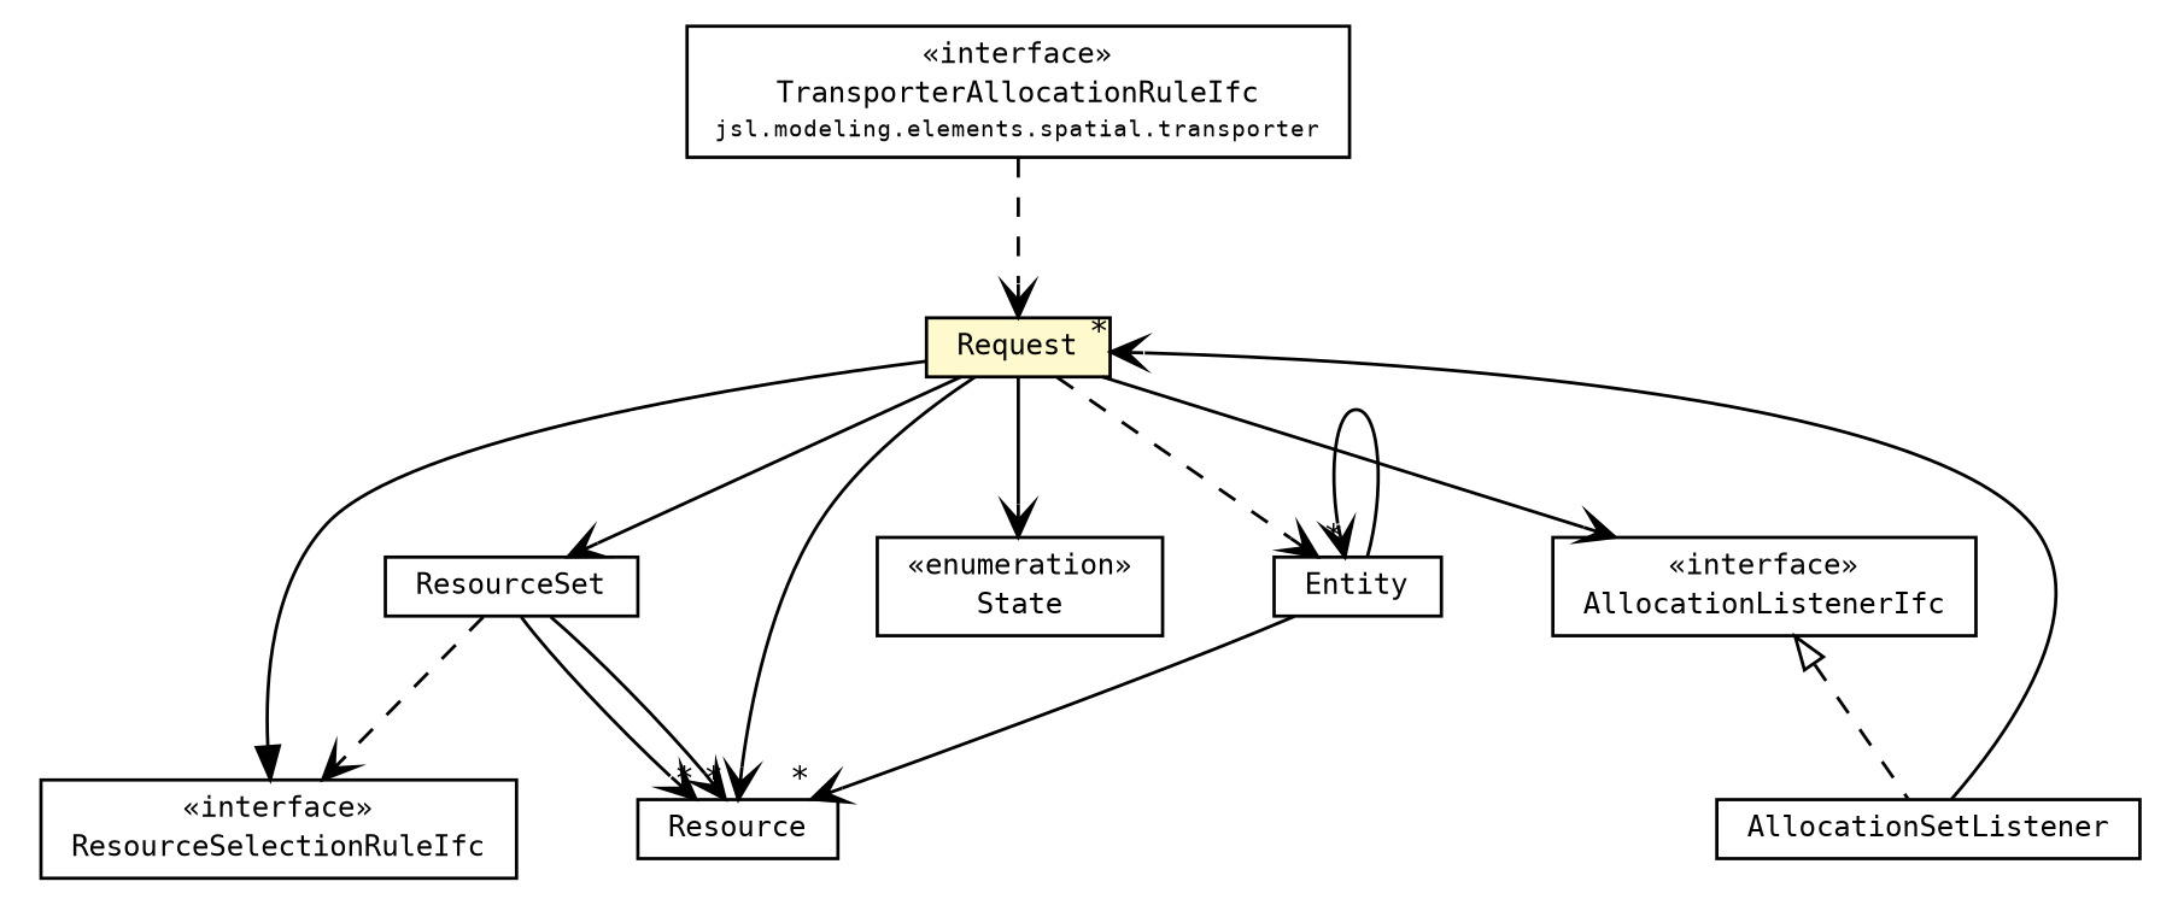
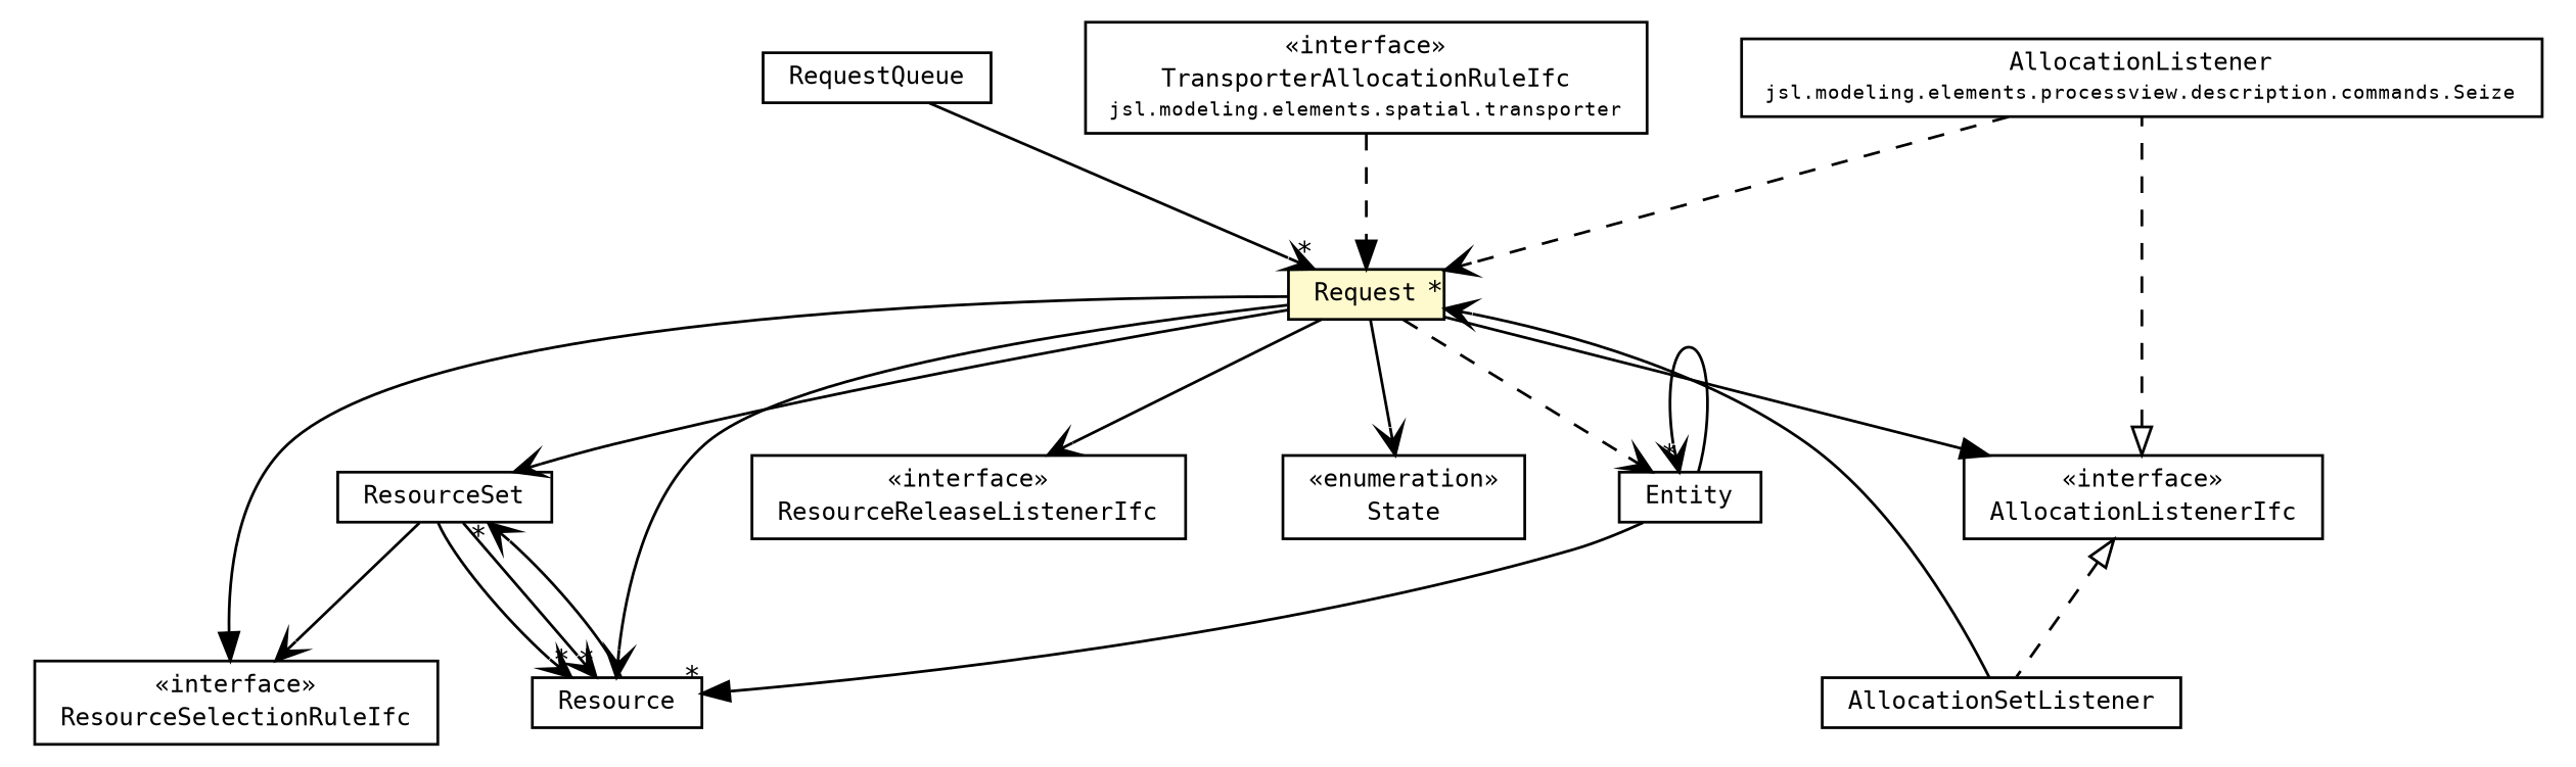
  digraph {
    fontname="DejaVu Sans Mono"
    nodesep=0.25
    ranksep=0.5
    node [fontcolor=black fontname="DejaVu Sans Mono" fontsize=9.0 shape=plaintext]
    edge [arrowhead=open color=black fontcolor=black fontname="DejaVu Sans Mono" fontsize=10.0 headport=p labelfontname=Helvetica labelfontsize=10 tailport=p]
+   n1 [label=<<table title="jsl.modeling.elements.processview.description.commands.Seize.AllocationListener" border="0" cellborder="1" cellspacing="0" cellpadding="2" port="p" href="../processview/description/commands/Seize.AllocationListener.html"> 		<tr><td><table border="0" cellspacing="0" cellpadding="1"> <tr><td align="center" balign="center"> AllocationListener </td></tr> <tr><td align="center" balign="center"><font point-size="7.0"> jsl.modeling.elements.processview.description.commands.Seize </font></td></tr> 		</table></td></tr> 		</table>>]
    n2 [label=<<table title="jsl.modeling.elements.resource.Request" border="0" cellborder="1" cellspacing="0" cellpadding="2" port="p" bgcolor="lemonChiffon" href="./Request.html"> 		<tr><td><table border="0" cellspacing="0" cellpadding="1"> <tr><td align="center" balign="center"> Request </td></tr> 		</table></td></tr> 		</table>>]
    n3 [label=<<table title="jsl.modeling.elements.resource.ResourceSet" border="0" cellborder="1" cellspacing="0" cellpadding="2" port="p" href="./ResourceSet.html"> 		<tr><td><table border="0" cellspacing="0" cellpadding="1"> <tr><td align="center" balign="center"> ResourceSet </td></tr> 		</table></td></tr> 		</table>>]
    n4 [label=<<table title="jsl.modeling.elements.resource.ResourceSelectionRuleIfc" border="0" cellborder="1" cellspacing="0" cellpadding="2" port="p" href="./ResourceSelectionRuleIfc.html"> 		<tr><td><table border="0" cellspacing="0" cellpadding="1"> <tr><td align="center" balign="center"> &#171;interface&#187; </td></tr> <tr><td align="center" balign="center"> ResourceSelectionRuleIfc </td></tr> 		</table></td></tr> 		</table>>]
    n5 [label=<<table title="jsl.modeling.elements.resource.Resource" border="0" cellborder="1" cellspacing="0" cellpadding="2" port="p" href="./Resource.html"> 		<tr><td><table border="0" cellspacing="0" cellpadding="1"> <tr><td align="center" balign="center"> Resource </td></tr> 		</table></td></tr> 		</table>>]
+   n6 [label=<<table title="jsl.modeling.elements.resource.ResourceReleaseListenerIfc" border="0" cellborder="1" cellspacing="0" cellpadding="2" port="p" href="./ResourceReleaseListenerIfc.html"> 		<tr><td><table border="0" cellspacing="0" cellpadding="1"> <tr><td align="center" balign="center"> &#171;interface&#187; </td></tr> <tr><td align="center" balign="center"> ResourceReleaseListenerIfc </td></tr> 		</table></td></tr> 		</table>>]
    n7 [label=<<table title="jsl.modeling.elements.resource.Request.State" border="0" cellborder="1" cellspacing="0" cellpadding="2" port="p" href="./Request.State.html"> 		<tr><td><table border="0" cellspacing="0" cellpadding="1"> <tr><td align="center" balign="center"> &#171;enumeration&#187; </td></tr> <tr><td align="center" balign="center"> State </td></tr> 		</table></td></tr> 		</table>>]
    n8 [label=<<table title="jsl.modeling.elements.resource.Entity" border="0" cellborder="1" cellspacing="0" cellpadding="2" port="p" href="./Entity.html"> 		<tr><td><table border="0" cellspacing="0" cellpadding="1"> <tr><td align="center" balign="center"> Entity </td></tr> 		</table></td></tr> 		</table>>]
    n9 [label=<<table title="jsl.modeling.elements.resource.AllocationListenerIfc" border="0" cellborder="1" cellspacing="0" cellpadding="2" port="p" href="./AllocationListenerIfc.html"> 		<tr><td><table border="0" cellspacing="0" cellpadding="1"> <tr><td align="center" balign="center"> &#171;interface&#187; </td></tr> <tr><td align="center" balign="center"> AllocationListenerIfc </td></tr> 		</table></td></tr> 		</table>>]
    n10 [label=<<table title="jsl.modeling.elements.resource.SeizeResources.AllocationSetListener" border="0" cellborder="1" cellspacing="0" cellpadding="2" port="p" href="./SeizeResources.AllocationSetListener.html"> 		<tr><td><table border="0" cellspacing="0" cellpadding="1"> <tr><td align="center" balign="center"> AllocationSetListener </td></tr> 		</table></td></tr> 		</table>>]
+   n11 [label=<<table title="jsl.modeling.elements.resource.RequestQueue" border="0" cellborder="1" cellspacing="0" cellpadding="2" port="p" href="./RequestQueue.html"> 		<tr><td><table border="0" cellspacing="0" cellpadding="1"> <tr><td align="center" balign="center"> RequestQueue </td></tr> 		</table></td></tr> 		</table>>]
    n12 [label=<<table title="jsl.modeling.elements.spatial.transporter.TransporterAllocationRuleIfc" border="0" cellborder="1" cellspacing="0" cellpadding="2" port="p" href="../spatial/transporter/TransporterAllocationRuleIfc.html"> 		<tr><td><table border="0" cellspacing="0" cellpadding="1"> <tr><td align="center" balign="center"> &#171;interface&#187; </td></tr> <tr><td align="center" balign="center"> TransporterAllocationRuleIfc </td></tr> <tr><td align="center" balign="center"><font point-size="7.0"> jsl.modeling.elements.spatial.transporter </font></td></tr> 		</table></td></tr> 		</table>>]
+   n1 -> n2 [style=dashed]
    n2 -> n3
    n2 -> n4 [arrowhead=normal]
    n2 -> n5
+   n2 -> n6
    n2 -> n7
    n2 -> n8 [style=dashed]
-   n2 -> n9
-   n3 -> n4 [style=dashed]
+   n2 -> n9 [arrowhead=normal]
+   n3 -> n4
    n3 -> n5 [headlabel="*"]
    n3 -> n5 [headlabel="*"]
-   n8 -> n5 [headlabel="*"]
+   n5 -> n3 [headlabel="*"]
+   n8 -> n5 [arrowhead=normal headlabel="*"]
    n8 -> n8 [headlabel="*"]
+   n9 -> n1 [arrowtail=empty dir=back fontsize=10 style=dashed arrowhead="" color="" fontcolor=""]
    n9 -> n10 [arrowtail=empty dir=back fontsize=10 style=dashed arrowhead="" color="" fontcolor=""]
    n10 -> n2 [headlabel="*"]
-   n12 -> n2 [style=dashed]
+   n11 -> n2 [headlabel="*"]
+   n12 -> n2 [arrowhead=normal style=dashed]
  }
